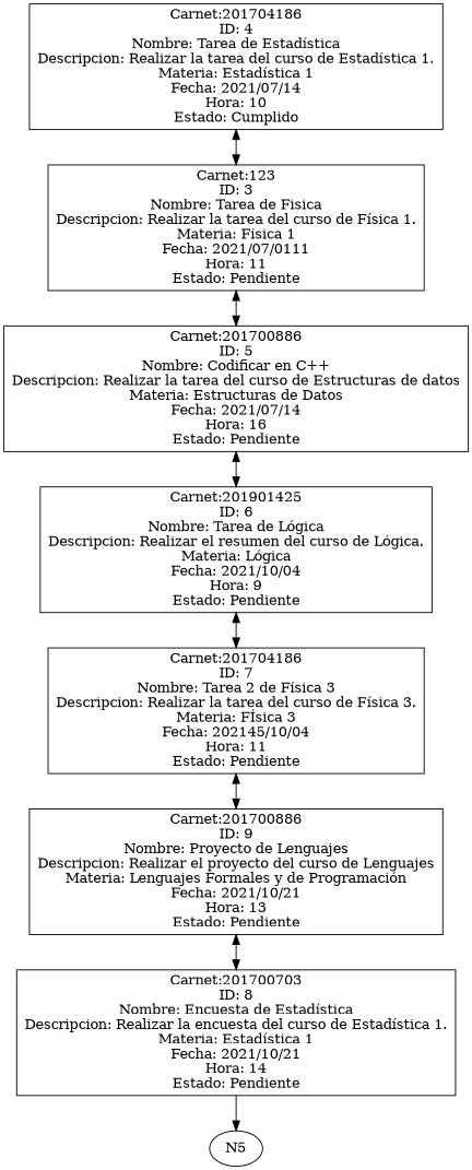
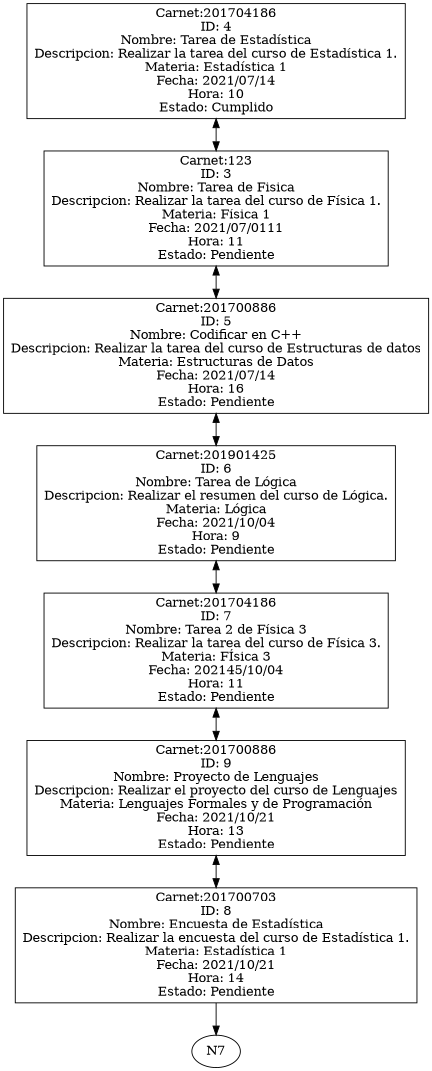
  digraph {
    concentrate=true
    rankdir=TB
    node [shape=box]
    n1 [label="Carnet:201704186\nID: 4\nNombre: Tarea de Estadística\nDescripcion: Realizar la tarea del curso de Estadística 1.\nMateria: Estadística 1\nFecha: 2021/07/14\nHora: 10\nEstado: Cumplido"]
    n2 [label="Carnet:123\nID: 3\nNombre: Tarea de Fisica\nDescripcion: Realizar la tarea del curso de Física 1.\nMateria: Física 1\nFecha: 2021/07/0111\nHora: 11\nEstado: Pendiente"]
    n3 [label="Carnet:201700886\nID: 5\nNombre: Codificar en C++\nDescripcion: Realizar la tarea del curso de Estructuras de datos\nMateria: Estructuras de Datos\nFecha: 2021/07/14\nHora: 16\nEstado: Pendiente"]
    n4 [label="Carnet:201901425\nID: 6\nNombre: Tarea de Lógica\nDescripcion: Realizar el resumen del curso de Lógica.\nMateria: Lógica\nFecha: 2021/10/04\nHora: 9\nEstado: Pendiente"]
    n5 [label="Carnet:201704186\nID: 7\nNombre: Tarea 2 de Física 3\nDescripcion: Realizar la tarea del curso de Física 3.\nMateria: FÍsica 3\nFecha: 202145/10/04\nHora: 11\nEstado: Pendiente"]
    n6 [label="Carnet:201700886\nID: 9\nNombre: Proyecto de Lenguajes\nDescripcion: Realizar el proyecto del curso de Lenguajes\nMateria: Lenguajes Formales y de Programación\nFecha: 2021/10/21\nHora: 13\nEstado: Pendiente"]
    n7 [label="Carnet:201700703\nID: 8\nNombre: Encuesta de Estadística\nDescripcion: Realizar la encuesta del curso de Estadística 1.\nMateria: Estadística 1\nFecha: 2021/10/21\nHora: 14\nEstado: Pendiente"]
-   N7 [label=N5 shape=""]
+   N7 [shape=""]
    n1 -> n2
    n2 -> n1
    n2 -> n3
    n3 -> n2
    n3 -> n4
    n4 -> n3
    n4 -> n5
    n5 -> n4
    n5 -> n6
    n6 -> n5
    n6 -> n7
    n7 -> n6
    n7 -> N7
  }
